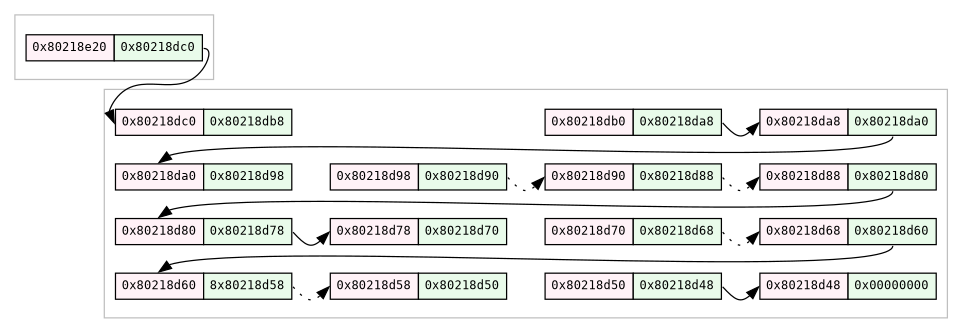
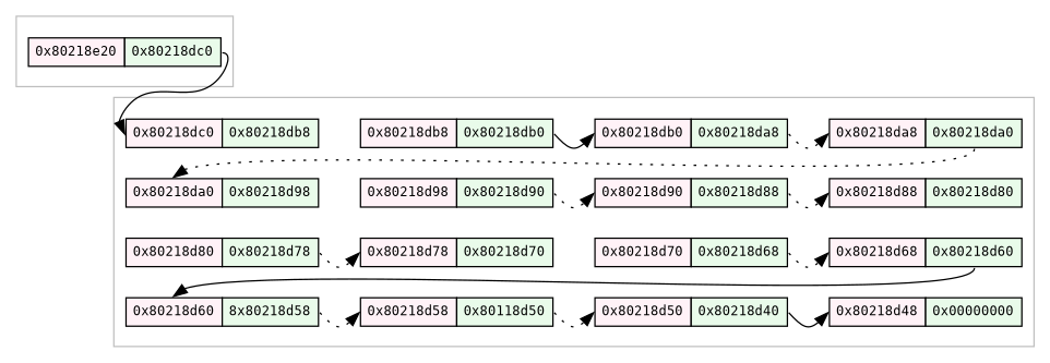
  digraph {
    nodesep=0.4
    rankdir=TB
    ranksep=0.05
    splines=spline
    node [fontname="SF Mono,monospace" fontsize=10 margin=0.01 shape=none]
    edge [fontname="SF Mono,monospace" fontsize=10 headport=addr style=invis tailport=val]
    n1 [label=< <TABLE BORDER="0" CELLBORDER="1" CELLSPACING="0">   <TR>     <TD BGCOLOR="#FFF2F7" PORT="addr" ALIGN="LEFT" CELLPADDING="4">0x80218e20</TD>     <TD BGCOLOR="#E9FBEA" PORT="next" ALIGN="LEFT" CELLPADDING="4">0x80218dc0</TD>   </TR> </TABLE> >]
    n2 [label=< <TABLE BORDER="0" CELLBORDER="1" CELLSPACING="0">   <TR>     <TD BGCOLOR="#FFF2F7" PORT="addr" ALIGN="LEFT" CELLPADDING="4">0x80218d48</TD>     <TD BGCOLOR="#E9FBEA" PORT="next" ALIGN="LEFT" CELLPADDING="4">0x00000000</TD>   </TR> </TABLE> >]
-   n3 [label=< <TABLE BORDER="0" CELLBORDER="1" CELLSPACING="0">   <TR>     <TD BGCOLOR="#FFF2F7" PORT="addr" ALIGN="LEFT" CELLPADDING="4">0x80218d50</TD>     <TD BGCOLOR="#E9FBEA" PORT="val" ALIGN="LEFT" CELLPADDING="4">0x80218d48</TD>   </TR> </TABLE> >]
-   n4 [label=< <TABLE BORDER="0" CELLBORDER="1" CELLSPACING="0">   <TR>     <TD BGCOLOR="#FFF2F7" PORT="addr" ALIGN="LEFT" CELLPADDING="4">0x80218d58</TD>     <TD BGCOLOR="#E9FBEA" PORT="val" ALIGN="LEFT" CELLPADDING="4">0x80218d50</TD>   </TR> </TABLE> >]
+   n3 [label=< <TABLE BORDER="0" CELLBORDER="1" CELLSPACING="0">   <TR>     <TD BGCOLOR="#FFF2F7" PORT="addr" ALIGN="LEFT" CELLPADDING="4">0x80218d50</TD>     <TD BGCOLOR="#E9FBEA" PORT="val" ALIGN="LEFT" CELLPADDING="4">0x80218d40</TD>   </TR> </TABLE> >]
+   n4 [label=< <TABLE BORDER="0" CELLBORDER="1" CELLSPACING="0">   <TR>     <TD BGCOLOR="#FFF2F7" PORT="addr" ALIGN="LEFT" CELLPADDING="4">0x80218d58</TD>     <TD BGCOLOR="#E9FBEA" PORT="val" ALIGN="LEFT" CELLPADDING="4">0x80118d50</TD>   </TR> </TABLE> >]
    n5 [label=< <TABLE BORDER="0" CELLBORDER="1" CELLSPACING="0">   <TR>     <TD BGCOLOR="#FFF2F7" PORT="addr" ALIGN="LEFT" CELLPADDING="4">0x80218d60</TD>     <TD BGCOLOR="#E9FBEA" PORT="val" ALIGN="LEFT" CELLPADDING="4">8x80218d58</TD>   </TR> </TABLE> >]
    n6 [label=< <TABLE BORDER="0" CELLBORDER="1" CELLSPACING="0">   <TR>     <TD BGCOLOR="#FFF2F7" PORT="addr" ALIGN="LEFT" CELLPADDING="4">0x80218d68</TD>     <TD BGCOLOR="#E9FBEA" PORT="val" ALIGN="LEFT" CELLPADDING="4">0x80218d60</TD>   </TR> </TABLE> >]
    n7 [label=< <TABLE BORDER="0" CELLBORDER="1" CELLSPACING="0">   <TR>     <TD BGCOLOR="#FFF2F7" PORT="addr" ALIGN="LEFT" CELLPADDING="4">0x80218d70</TD>     <TD BGCOLOR="#E9FBEA" PORT="val" ALIGN="LEFT" CELLPADDING="4">0x80218d68</TD>   </TR> </TABLE> >]
    n8 [label=< <TABLE BORDER="0" CELLBORDER="1" CELLSPACING="0">   <TR>     <TD BGCOLOR="#FFF2F7" PORT="addr" ALIGN="LEFT" CELLPADDING="4">0x80218d78</TD>     <TD BGCOLOR="#E9FBEA" PORT="val" ALIGN="LEFT" CELLPADDING="4">0x80218d70</TD>   </TR> </TABLE> >]
    n9 [label=< <TABLE BORDER="0" CELLBORDER="1" CELLSPACING="0">   <TR>     <TD BGCOLOR="#FFF2F7" PORT="addr" ALIGN="LEFT" CELLPADDING="4">0x80218d80</TD>     <TD BGCOLOR="#E9FBEA" PORT="val" ALIGN="LEFT" CELLPADDING="4">0x80218d78</TD>   </TR> </TABLE> >]
    n10 [label=< <TABLE BORDER="0" CELLBORDER="1" CELLSPACING="0">   <TR>     <TD BGCOLOR="#FFF2F7" PORT="addr" ALIGN="LEFT" CELLPADDING="4">0x80218d88</TD>     <TD BGCOLOR="#E9FBEA" PORT="val" ALIGN="LEFT" CELLPADDING="4">0x80218d80</TD>   </TR> </TABLE> >]
    n11 [label=< <TABLE BORDER="0" CELLBORDER="1" CELLSPACING="0">   <TR>     <TD BGCOLOR="#FFF2F7" PORT="addr" ALIGN="LEFT" CELLPADDING="4">0x80218d90</TD>     <TD BGCOLOR="#E9FBEA" PORT="val" ALIGN="LEFT" CELLPADDING="4">0x80218d88</TD>   </TR> </TABLE> >]
    n12 [label=< <TABLE BORDER="0" CELLBORDER="1" CELLSPACING="0">   <TR>     <TD BGCOLOR="#FFF2F7" PORT="addr" ALIGN="LEFT" CELLPADDING="4">0x80218d98</TD>     <TD BGCOLOR="#E9FBEA" PORT="val" ALIGN="LEFT" CELLPADDING="4">0x80218d90</TD>   </TR> </TABLE> >]
    n13 [label=< <TABLE BORDER="0" CELLBORDER="1" CELLSPACING="0">   <TR>     <TD BGCOLOR="#FFF2F7" PORT="addr" ALIGN="LEFT" CELLPADDING="4">0x80218da0</TD>     <TD BGCOLOR="#E9FBEA" PORT="val" ALIGN="LEFT" CELLPADDING="4">0x80218d98</TD>   </TR> </TABLE> >]
    n14 [label=< <TABLE BORDER="0" CELLBORDER="1" CELLSPACING="0">   <TR>     <TD BGCOLOR="#FFF2F7" PORT="addr" ALIGN="LEFT" CELLPADDING="4">0x80218da8</TD>     <TD BGCOLOR="#E9FBEA" PORT="val" ALIGN="LEFT" CELLPADDING="4">0x80218da0</TD>   </TR> </TABLE> >]
    n15 [label=< <TABLE BORDER="0" CELLBORDER="1" CELLSPACING="0">   <TR>     <TD BGCOLOR="#FFF2F7" PORT="addr" ALIGN="LEFT" CELLPADDING="4">0x80218db0</TD>     <TD BGCOLOR="#E9FBEA" PORT="val" ALIGN="LEFT" CELLPADDING="4">0x80218da8</TD>   </TR> </TABLE> >]
+   n16 [label=< <TABLE BORDER="0" CELLBORDER="1" CELLSPACING="0">   <TR>     <TD BGCOLOR="#FFF2F7" PORT="addr" ALIGN="LEFT" CELLPADDING="4">0x80218db8</TD>     <TD BGCOLOR="#E9FBEA" PORT="val" ALIGN="LEFT" CELLPADDING="4">0x80218db0</TD>   </TR> </TABLE> >]
    n17 [label=< <TABLE BORDER="0" CELLBORDER="1" CELLSPACING="0">   <TR>     <TD BGCOLOR="#FFF2F7" PORT="addr" ALIGN="LEFT" CELLPADDING="4">0x80218dc0</TD>     <TD BGCOLOR="#E9FBEA" PORT="val" ALIGN="LEFT" CELLPADDING="4">0x80218db8</TD>   </TR> </TABLE> >]
    subgraph cluster_1 {
      color=gray75
      subgraph sub_2 {
        color=gray75
        rank=same
        n1
      }
    }
    subgraph cluster_3 {
      color=gray75
      subgraph sub_4 {
        color=gray75
        rank=same
        n2
        n3
        n4
        n5
      }
      subgraph sub_5 {
        color=gray75
        rank=same
        n6
        n7
        n8
        n9
      }
      subgraph sub_6 {
        color=gray75
        rank=same
        n10
        n11
        n12
        n13
      }
      subgraph sub_7 {
        color=gray75
        rank=same
        n14
        n15
+       n16
        n17
      }
    }
    n1 -> n17 [style=solid tailport=next]
    n2 -> n6 [constraint=false]
    n3 -> n2 [style=solid]
    n3 -> n7 [constraint=false]
+   n4 -> n3 [style=dotted]
    n4 -> n8 [constraint=false]
    n5 -> n4 [style=dotted]
    n5 -> n9 [constraint=false]
    n6 -> n5 [style=solid]
    n6 -> n10 [constraint=false]
    n7 -> n6 [style=dotted]
    n7 -> n11 [constraint=false]
    n8 -> n12 [constraint=false]
-   n9 -> n8 [style=solid]
+   n9 -> n8 [style=dotted]
    n9 -> n13 [constraint=false]
-   n10 -> n9 [style=solid]
    n10 -> n14 [constraint=false]
    n11 -> n10 [style=dotted]
    n11 -> n15 [constraint=false]
    n12 -> n11 [style=dotted]
+   n12 -> n16 [constraint=false]
    n13 -> n17 [constraint=false]
-   n14 -> n13 [style=solid]
-   n15 -> n14 [style=solid]
+   n14 -> n13 [style=dotted]
+   n15 -> n14 [style=dotted]
+   n16 -> n15 [style=solid]
  }
